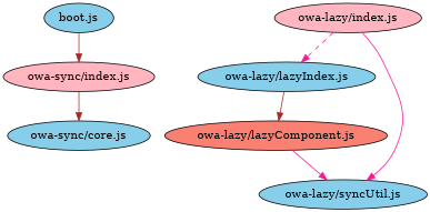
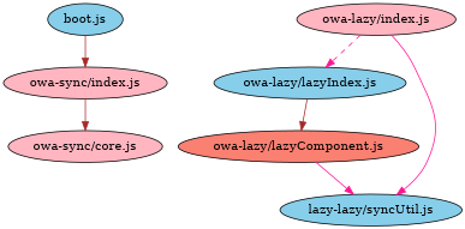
  digraph {
    node [fillcolor=skyblue style=filled]
    edge [color=brown fontsize=8]
    n1 [label="boot.js"]
    n2 [fillcolor=lightpink label="owa-sync/index.js"]
-   n3 [label="owa-sync/core.js"]
+   n3 [fillcolor=lightpink label="owa-sync/core.js"]
    n4 [fillcolor=lightpink label="owa-lazy/index.js"]
    n5 [label="owa-lazy/lazyIndex.js"]
-   n6 [label="owa-lazy/syncUtil.js"]
+   n6 [label="lazy-lazy/syncUtil.js"]
    n7 [fillcolor=salmon label="owa-lazy/lazyComponent.js"]
    subgraph cluster_1 {
      bgcolor=lightgrey
      label=boot
    }
    subgraph cluster_2 {
      bgcolor=lightblue
      label=async
    }
    n1 -> n2
    n2 -> n3
    n4 -> n5 [color=deeppink style=dashed]
    n4 -> n6 [color=deeppink]
    n5 -> n7
    n7 -> n6 [color=deeppink]
  }
